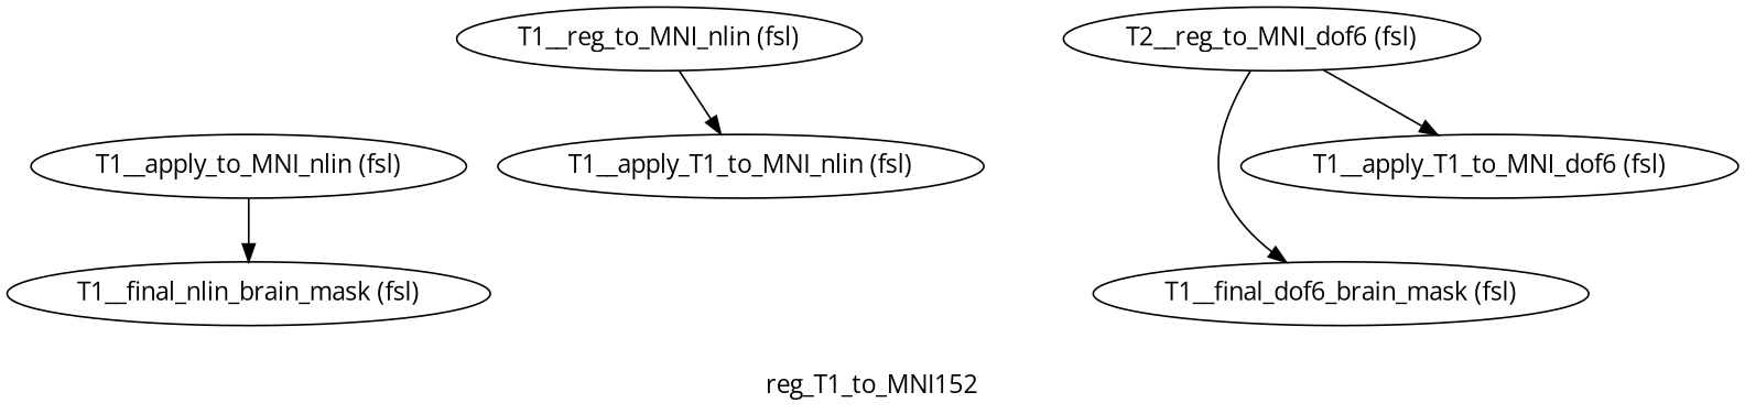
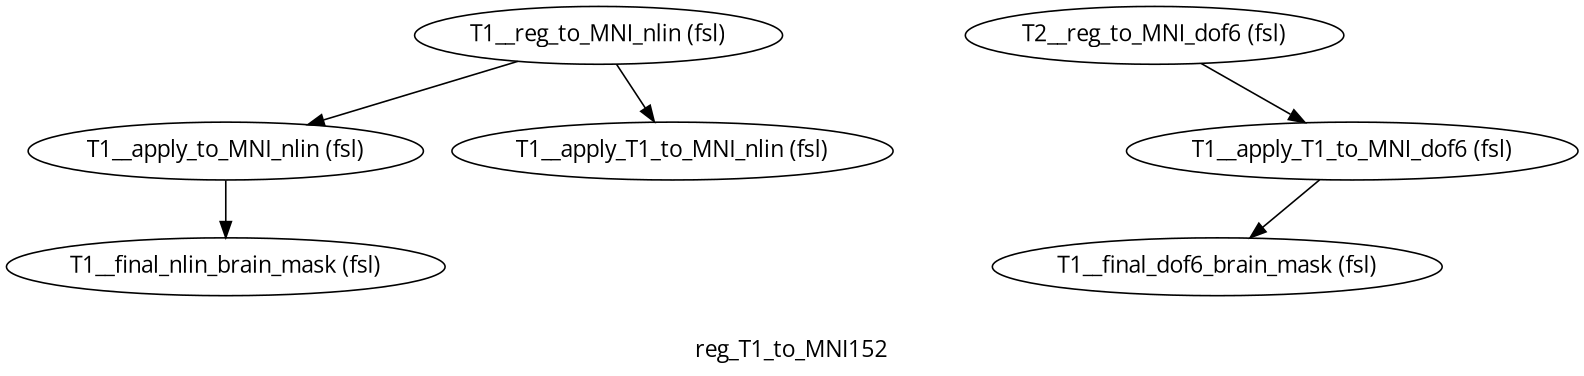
  digraph {
    fontname="Open Sans"
    label=reg_T1_to_MNI152
    node [fontname="Open Sans"]
    edge [fontname="Open Sans"]
    n1 [label="T1__reg_to_MNI_nlin (fsl)"]
    n2 [label="T1__apply_to_MNI_nlin (fsl)"]
    n3 [label="T1__apply_T1_to_MNI_nlin (fsl)"]
    n4 [label="T2__reg_to_MNI_dof6 (fsl)"]
    n5 [label="T1__final_dof6_brain_mask (fsl)"]
    n6 [label="T1__apply_T1_to_MNI_dof6 (fsl)"]
    n7 [label="T1__final_nlin_brain_mask (fsl)"]
+   n1 -> n2
    n1 -> n3
    n2 -> n7
-   n4 -> n5
+   n6 -> n5
    n4 -> n6
  }
